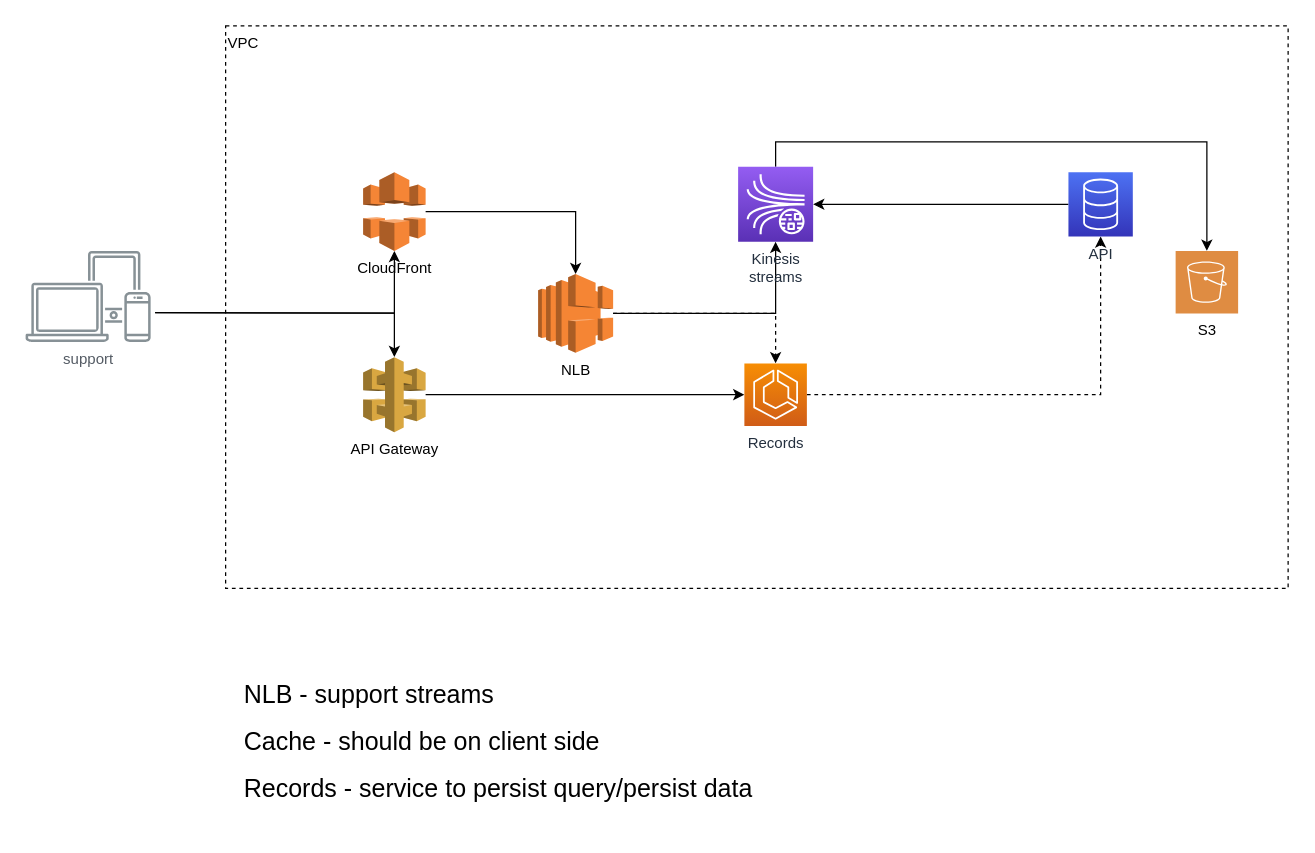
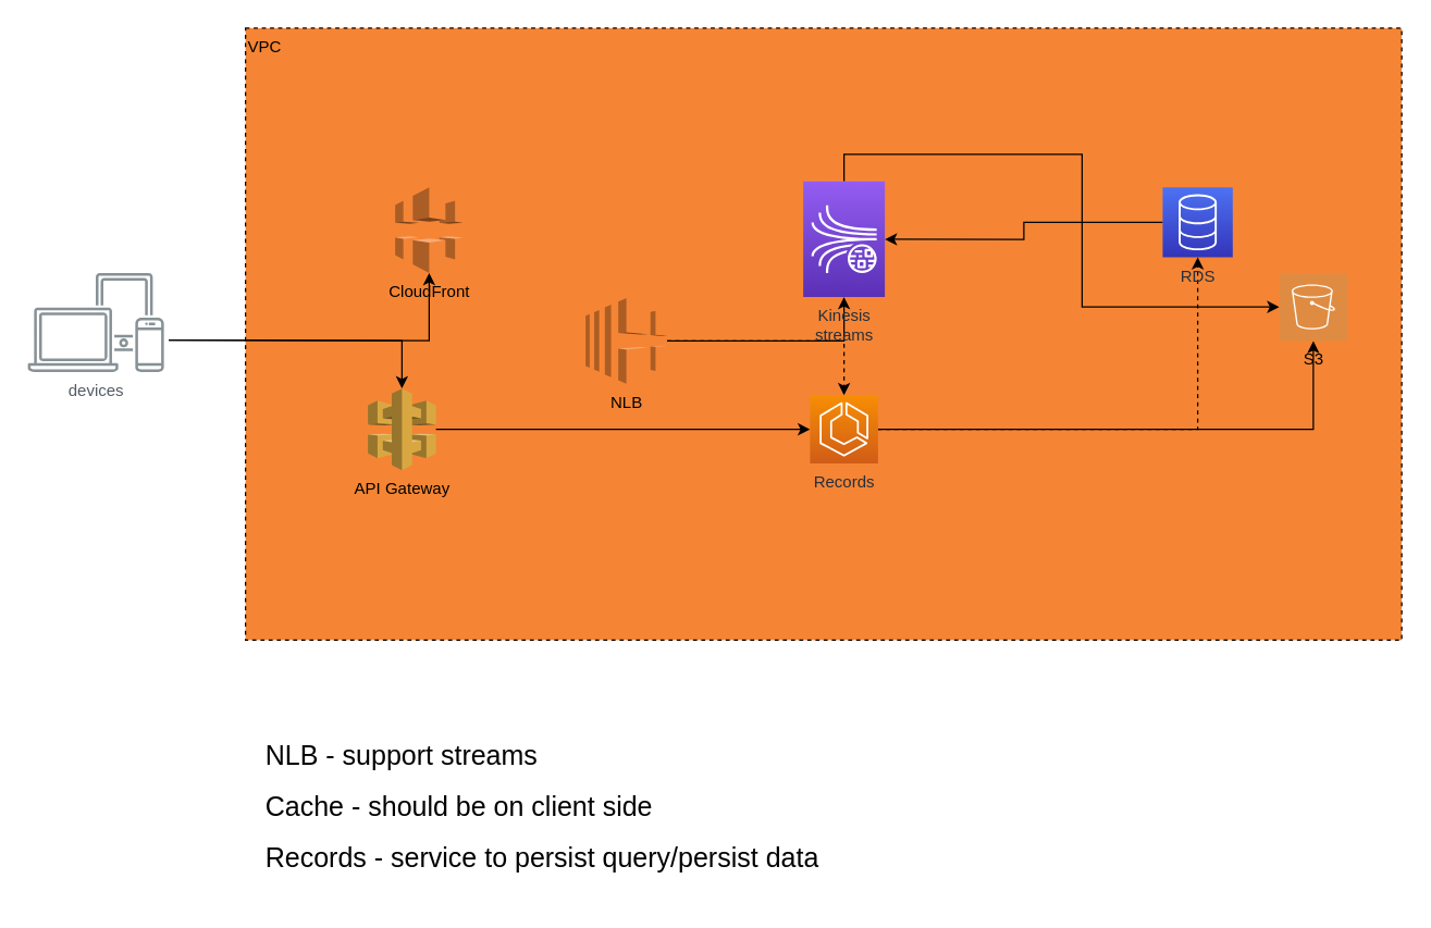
  <mxCell id="0" />
  <mxCell id="1" parent="0" />
- <mxCell id="2" value="VPC" style="rounded=0;whiteSpace=wrap;html=1;verticalAlign=top;dashed=1;align=left;" vertex="1" parent="1"><mxGeometry x="180" y="20" width="850" height="450" as="geometry" /></mxCell>
- <mxCell id="3" style="edgeStyle=orthogonalEdgeStyle;rounded=0;orthogonalLoop=1;jettySize=auto;html=1;" edge="1" parent="1" source="4" target="7"><mxGeometry relative="1" as="geometry" /></mxCell>
+ <mxCell id="2" value="VPC" style="rounded=0;whiteSpace=wrap;html=1;verticalAlign=top;dashed=1;align=left;fillColor=#f58534;" vertex="1" parent="1"><mxGeometry x="180" y="20" width="850" height="450" as="geometry" /></mxCell>
  <mxCell id="4" value="CloudFront" style="outlineConnect=0;dashed=0;verticalLabelPosition=bottom;verticalAlign=top;align=center;html=1;shape=mxgraph.aws3.cloudfront;fillColor=#F58536;gradientColor=none;" vertex="1" parent="1"><mxGeometry x="290" y="137" width="50" height="63" as="geometry" /></mxCell>
  <mxCell id="5" style="edgeStyle=orthogonalEdgeStyle;rounded=0;orthogonalLoop=1;jettySize=auto;html=1;" edge="1" parent="1" source="7" target="19"><mxGeometry relative="1" as="geometry"><mxPoint x="550" y="250" as="targetPoint" /></mxGeometry></mxCell>
  <mxCell id="6" style="edgeStyle=orthogonalEdgeStyle;rounded=0;orthogonalLoop=1;jettySize=auto;html=1;dashed=1;" edge="1" parent="1" source="7" target="12"><mxGeometry relative="1" as="geometry" /></mxCell>
  <mxCell id="7" value="NLB" style="outlineConnect=0;dashed=0;verticalLabelPosition=bottom;verticalAlign=top;align=center;html=1;shape=mxgraph.aws3.elastic_load_balancing;fillColor=#F58534;gradientColor=none;" vertex="1" parent="1"><mxGeometry x="430" y="218.5" width="60" height="63" as="geometry" /></mxCell>
  <mxCell id="8" style="edgeStyle=orthogonalEdgeStyle;rounded=0;orthogonalLoop=1;jettySize=auto;html=1;" edge="1" parent="1" source="9" target="12"><mxGeometry relative="1" as="geometry" /></mxCell>
- <mxCell id="9" value="API Gateway" style="outlineConnect=0;dashed=0;verticalLabelPosition=bottom;verticalAlign=top;align=center;html=1;shape=mxgraph.aws3.api_gateway;fillColor=#D9A741;gradientColor=none;" vertex="1" parent="1"><mxGeometry x="290" y="285" width="50" height="60" as="geometry" /></mxCell>
+ <mxCell id="9" value="API Gateway" style="outlineConnect=0;dashed=0;verticalLabelPosition=bottom;verticalAlign=top;align=center;html=1;shape=mxgraph.aws3.api_gateway;fillColor=#D9A741;gradientColor=none;" vertex="1" parent="1"><mxGeometry x="270" y="285" width="50" height="60" as="geometry" /></mxCell>
+ <mxCell id="10" style="edgeStyle=orthogonalEdgeStyle;rounded=0;orthogonalLoop=1;jettySize=auto;html=1;" edge="1" parent="1" source="12" target="20"><mxGeometry relative="1" as="geometry" /></mxCell>
  <mxCell id="11" style="edgeStyle=orthogonalEdgeStyle;rounded=0;orthogonalLoop=1;jettySize=auto;html=1;entryX=0.5;entryY=1;entryDx=0;entryDy=0;entryPerimeter=0;dashed=1;" edge="1" parent="1" source="12" target="14"><mxGeometry relative="1" as="geometry" /></mxCell>
  <mxCell id="12" value="Records" style="sketch=0;points=[[0,0,0],[0.25,0,0],[0.5,0,0],[0.75,0,0],[1,0,0],[0,1,0],[0.25,1,0],[0.5,1,0],[0.75,1,0],[1,1,0],[0,0.25,0],[0,0.5,0],[0,0.75,0],[1,0.25,0],[1,0.5,0],[1,0.75,0]];outlineConnect=0;fontColor=#232F3E;gradientColor=#F78E04;gradientDirection=north;fillColor=#D05C17;strokeColor=#ffffff;dashed=0;verticalLabelPosition=bottom;verticalAlign=top;align=center;html=1;fontSize=12;fontStyle=0;aspect=fixed;shape=mxgraph.aws4.resourceIcon;resIcon=mxgraph.aws4.ecs;" vertex="1" parent="1"><mxGeometry x="595" y="290" width="50" height="50" as="geometry" /></mxCell>
  <mxCell id="13" style="edgeStyle=orthogonalEdgeStyle;rounded=0;orthogonalLoop=1;jettySize=auto;html=1;entryX=1;entryY=0.5;entryDx=0;entryDy=0;entryPerimeter=0;" edge="1" parent="1" source="14" target="19"><mxGeometry relative="1" as="geometry" /></mxCell>
- <mxCell id="14" value="API" style="sketch=0;points=[[0,0,0],[0.25,0,0],[0.5,0,0],[0.75,0,0],[1,0,0],[0,1,0],[0.25,1,0],[0.5,1,0],[0.75,1,0],[1,1,0],[0,0.25,0],[0,0.5,0],[0,0.75,0],[1,0.25,0],[1,0.5,0],[1,0.75,0]];outlineConnect=0;fontColor=#232F3E;gradientColor=#4D72F3;gradientDirection=north;fillColor=#3334B9;strokeColor=#ffffff;dashed=0;verticalLabelPosition=bottom;verticalAlign=top;align=center;html=1;fontSize=12;fontStyle=0;aspect=fixed;shape=mxgraph.aws4.resourceIcon;resIcon=mxgraph.aws4.database;" vertex="1" parent="1"><mxGeometry x="854.25" y="137" width="51.5" height="51.5" as="geometry" /></mxCell>
+ <mxCell id="14" value="RDS" style="sketch=0;points=[[0,0,0],[0.25,0,0],[0.5,0,0],[0.75,0,0],[1,0,0],[0,1,0],[0.25,1,0],[0.5,1,0],[0.75,1,0],[1,1,0],[0,0.25,0],[0,0.5,0],[0,0.75,0],[1,0.25,0],[1,0.5,0],[1,0.75,0]];outlineConnect=0;fontColor=#232F3E;gradientColor=#4D72F3;gradientDirection=north;fillColor=#3334B9;strokeColor=#ffffff;dashed=0;verticalLabelPosition=bottom;verticalAlign=top;align=center;html=1;fontSize=12;fontStyle=0;aspect=fixed;shape=mxgraph.aws4.resourceIcon;resIcon=mxgraph.aws4.database;" vertex="1" parent="1"><mxGeometry x="854.25" y="137" width="51.5" height="51.5" as="geometry" /></mxCell>
  <mxCell id="15" style="edgeStyle=orthogonalEdgeStyle;rounded=0;orthogonalLoop=1;jettySize=auto;html=1;" edge="1" parent="1" target="4"><mxGeometry relative="1" as="geometry"><mxPoint x="123.6" y="249.3" as="sourcePoint" /></mxGeometry></mxCell>
  <mxCell id="16" style="edgeStyle=orthogonalEdgeStyle;rounded=0;orthogonalLoop=1;jettySize=auto;html=1;" edge="1" parent="1" target="9"><mxGeometry relative="1" as="geometry"><mxPoint x="123.6" y="249.3" as="sourcePoint" /></mxGeometry></mxCell>
  <mxCell id="17" value="&lt;h1 style=&quot;font-size: 20px;&quot;&gt;&lt;span style=&quot;font-weight: normal; font-size: 20px;&quot;&gt;NLB - support streams&lt;/span&gt;&lt;/h1&gt;&lt;h1 style=&quot;font-size: 20px;&quot;&gt;&lt;span style=&quot;font-weight: normal; font-size: 20px;&quot;&gt;&lt;/span&gt;&lt;span style=&quot;font-weight: normal;&quot;&gt;Cache - should be on client side&lt;/span&gt;&lt;/h1&gt;&lt;div&gt;Records - service to persist query/persist data&lt;br&gt;&lt;/div&gt;" style="text;html=1;strokeColor=none;fillColor=none;spacing=5;spacingTop=-20;whiteSpace=wrap;overflow=hidden;rounded=0;fontSize=20;" vertex="1" parent="1"><mxGeometry x="190" y="540" width="570" height="120" as="geometry" /></mxCell>
  <mxCell id="18" style="edgeStyle=orthogonalEdgeStyle;rounded=0;orthogonalLoop=1;jettySize=auto;html=1;exitX=0.5;exitY=0;exitDx=0;exitDy=0;exitPerimeter=0;" edge="1" parent="1" source="19" target="20"><mxGeometry relative="1" as="geometry" /></mxCell>
- <mxCell id="19" value="Kinesis &lt;br&gt;streams" style="sketch=0;points=[[0,0,0],[0.25,0,0],[0.5,0,0],[0.75,0,0],[1,0,0],[0,1,0],[0.25,1,0],[0.5,1,0],[0.75,1,0],[1,1,0],[0,0.25,0],[0,0.5,0],[0,0.75,0],[1,0.25,0],[1,0.5,0],[1,0.75,0]];outlineConnect=0;fontColor=#232F3E;gradientColor=#945DF2;gradientDirection=north;fillColor=#5A30B5;strokeColor=#ffffff;dashed=0;verticalLabelPosition=bottom;verticalAlign=top;align=center;html=1;fontSize=12;fontStyle=0;aspect=fixed;shape=mxgraph.aws4.resourceIcon;resIcon=mxgraph.aws4.kinesis_data_streams;" vertex="1" parent="1"><mxGeometry x="590" y="132.75" width="60" height="60" as="geometry" /></mxCell>
+ <mxCell id="19" value="Kinesis &lt;br&gt;streams" style="sketch=0;points=[[0,0,0],[0.25,0,0],[0.5,0,0],[0.75,0,0],[1,0,0],[0,1,0],[0.25,1,0],[0.5,1,0],[0.75,1,0],[1,1,0],[0,0.25,0],[0,0.5,0],[0,0.75,0],[1,0.25,0],[1,0.5,0],[1,0.75,0]];outlineConnect=0;fontColor=#232F3E;gradientColor=#945DF2;gradientDirection=north;fillColor=#5A30B5;strokeColor=#ffffff;dashed=0;verticalLabelPosition=bottom;verticalAlign=top;align=center;html=1;fontSize=12;fontStyle=0;aspect=fixed;shape=mxgraph.aws4.resourceIcon;resIcon=mxgraph.aws4.kinesis_data_streams;" vertex="1" parent="1"><mxGeometry x="590" y="132.75" width="60" height="85" as="geometry" /></mxCell>
  <mxCell id="20" value="S3" style="sketch=0;pointerEvents=1;shadow=0;dashed=0;html=1;strokeColor=none;fillColor=#DF8C42;labelPosition=center;verticalLabelPosition=bottom;verticalAlign=top;align=center;outlineConnect=0;shape=mxgraph.veeam2.aws_s3;" vertex="1" parent="1"><mxGeometry x="940" y="200" width="50" height="50" as="geometry" /></mxCell>
- <mxCell id="21" value="support" style="sketch=0;outlineConnect=0;gradientColor=none;fontColor=#545B64;strokeColor=none;fillColor=#879196;dashed=0;verticalLabelPosition=bottom;verticalAlign=top;align=center;html=1;fontSize=12;fontStyle=0;aspect=fixed;shape=mxgraph.aws4.illustration_devices;pointerEvents=1" vertex="1" parent="1"><mxGeometry x="20" y="200" width="100" height="73" as="geometry" /></mxCell>
+ <mxCell id="21" value="devices" style="sketch=0;outlineConnect=0;gradientColor=none;fontColor=#545B64;strokeColor=none;fillColor=#879196;dashed=0;verticalLabelPosition=bottom;verticalAlign=top;align=center;html=1;fontSize=12;fontStyle=0;aspect=fixed;shape=mxgraph.aws4.illustration_devices;pointerEvents=1" vertex="1" parent="1"><mxGeometry x="20" y="200" width="100" height="73" as="geometry" /></mxCell>
